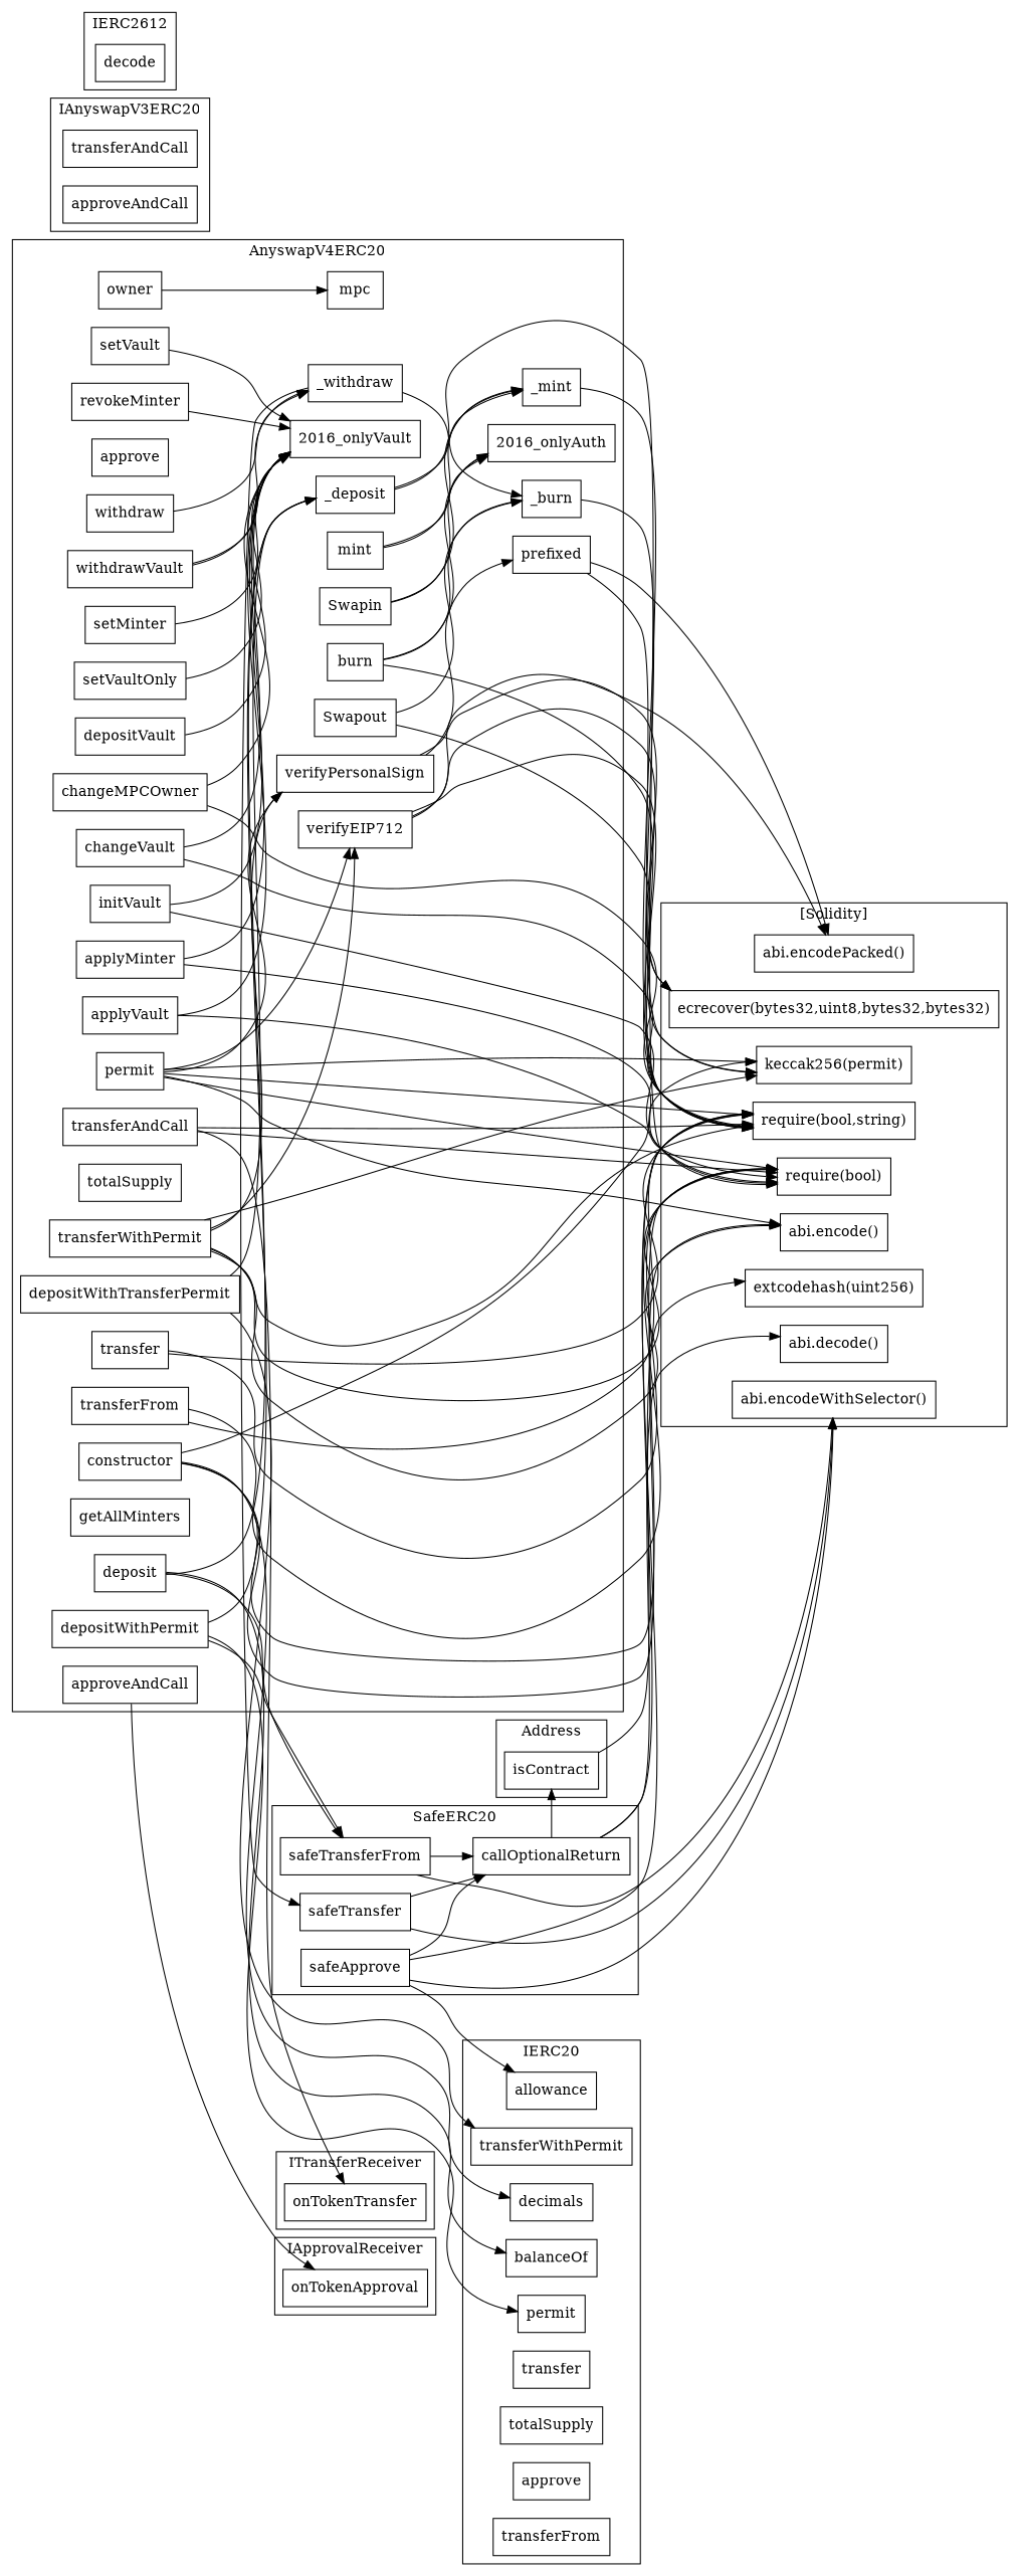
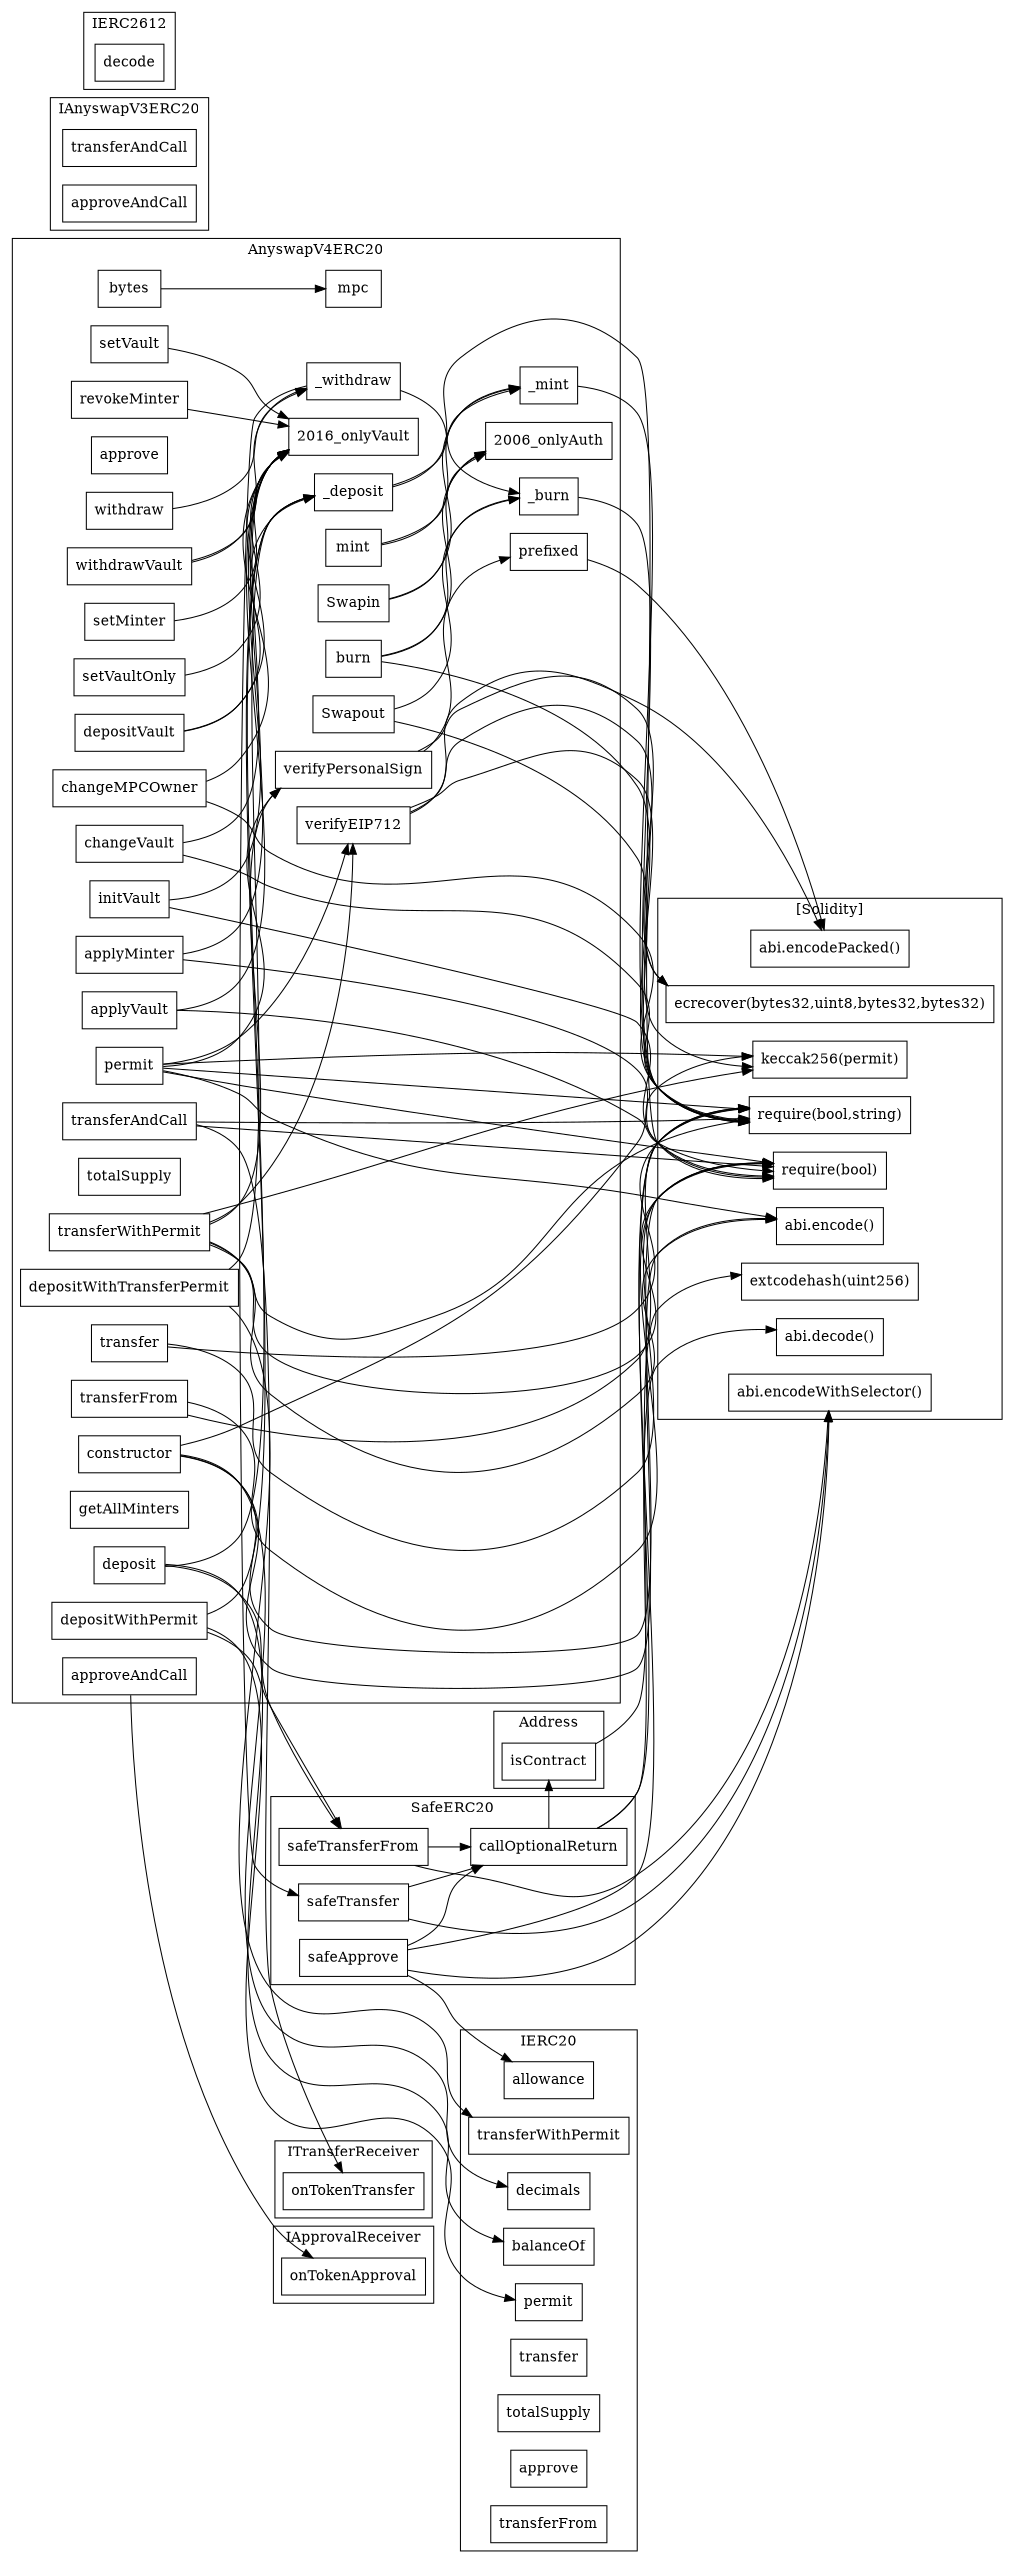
  strict digraph {
    rankdir=LR
    node [shape=box]
    n1 [label=deposit]
    n2 [label=_deposit]
    n3 [label=_withdraw]
    n4 [label=_burn]
    n5 [label=mpc]
    n6 [label=transferAndCall]
    n7 [label=permit]
    n8 [label=verifyEIP712]
    n9 [label=verifyPersonalSign]
    n10 [label=approve]
    n11 [label=transfer]
    n12 [label=initVault]
    "2016_onlyVault"
    n14 [label=burn]
-   "2016_onlyAuth"
+   "2016_onlyAuth" [label="2006_onlyAuth"]
    n16 [label=mint]
    n17 [label=_mint]
-   n18 [label=owner]
+   n18 [label=bytes]
    n19 [label=changeMPCOwner]
    n20 [label=withdrawVault]
    n21 [label=setVaultOnly]
    n22 [label=Swapout]
    n23 [label=applyMinter]
    n24 [label=changeVault]
    n25 [label=withdraw]
    n26 [label=prefixed]
    n27 [label=setVault]
    n28 [label=revokeMinter]
    n29 [label=transferWithPermit]
    n30 [label=totalSupply]
    n31 [label=setMinter]
    n32 [label=approveAndCall]
    n33 [label=depositWithPermit]
    n34 [label=transferFrom]
    n35 [label=depositWithTransferPermit]
    n36 [label=getAllMinters]
    n37 [label=depositVault]
    n38 [label=applyVault]
    n39 [label=constructor]
    n40 [label=Swapin]
    n41 [label=onTokenTransfer]
    n42 [label=isContract]
    n43 [label=permit]
    n44 [label=balanceOf]
    n45 [label=transferWithPermit]
    n46 [label=allowance]
    n47 [label=decimals]
    n48 [label=transfer]
    n49 [label=totalSupply]
    n50 [label=approve]
    n51 [label=transferFrom]
    n52 [label=onTokenApproval]
    n53 [label=transferAndCall]
    n54 [label=approveAndCall]
    n55 [label=decode]
    n56 [label=callOptionalReturn]
    n57 [label=safeTransferFrom]
    n58 [label=safeApprove]
    n59 [label=safeTransfer]
    "require(bool,string)"
    "require(bool)"
    "abi.encode()"
    n63 [label="keccak256(permit)"]
    "abi.encodePacked()"
    "ecrecover(bytes32,uint8,bytes32,bytes32)"
    "extcodehash(uint256)"
    "abi.decode()"
    "abi.encodeWithSelector()"
    subgraph cluster_1 {
      label=AnyswapV4ERC20
      n1
      n2
      n3
      n4
      n5
      n6
      n7
      n8
      n9
      n10
      n11
      n12
      "2016_onlyVault"
      n14
      "2016_onlyAuth"
      n16
      n17
      n18
      n19
      n20
      n21
      n22
      n23
      n24
      n25
      n26
      n27
      n28
      n29
      n30
      n31
      n32
      n33
      n34
      n35
      n36
      n37
      n38
      n39
      n40
    }
    subgraph cluster_2 {
      label=ITransferReceiver
      n41
    }
    subgraph cluster_3 {
      label=Address
      n42
    }
    subgraph cluster_4 {
      label=IERC20
      n43
      n44
      n45
      n46
      n47
      n48
      n49
      n50
      n51
    }
    subgraph cluster_5 {
      label=IApprovalReceiver
      n52
    }
    subgraph cluster_6 {
      label=IAnyswapV3ERC20
      n53
      n54
    }
    subgraph cluster_7 {
      label=IERC2612
      n55
    }
    subgraph cluster_8 {
      label=SafeERC20
      n56
      n57
      n58
      n59
    }
    subgraph cluster_9 {
      label="[Solidity]"
      "require(bool,string)"
      "require(bool)"
      "abi.encode()"
      n63
      "abi.encodePacked()"
      "ecrecover(bytes32,uint8,bytes32,bytes32)"
      "extcodehash(uint256)"
      "abi.decode()"
      "abi.encodeWithSelector()"
    }
    n1 -> n2
    n1 -> n44
    n1 -> n57
    n2 -> n17
    n2 -> "require(bool)"
    n3 -> n4
    n3 -> n59
    n4 -> "require(bool,string)"
    n6 -> n41
    n6 -> "require(bool,string)"
    n6 -> "require(bool)"
    n7 -> n8
    n7 -> n9
    n7 -> "require(bool,string)"
    n7 -> "require(bool)"
    n7 -> "abi.encode()"
    n7 -> n63
    n8 -> n63
    n8 -> "abi.encodePacked()"
    n8 -> "ecrecover(bytes32,uint8,bytes32,bytes32)"
    n9 -> n26
    n9 -> "ecrecover(bytes32,uint8,bytes32,bytes32)"
    n11 -> "require(bool,string)"
    n11 -> "require(bool)"
    n12 -> "2016_onlyVault"
    n12 -> "require(bool)"
    n14 -> n4
    n14 -> "2016_onlyAuth"
    n14 -> "require(bool,string)"
    n16 -> "2016_onlyAuth"
    n16 -> n17
    n17 -> "require(bool,string)"
    n18 -> n5
    n19 -> "2016_onlyVault"
    n19 -> "require(bool,string)"
    n20 -> n3
    n20 -> "2016_onlyVault"
    n21 -> "2016_onlyVault"
    n22 -> n4
    n22 -> "require(bool,string)"
    n23 -> "2016_onlyVault"
    n23 -> "require(bool)"
    n24 -> "2016_onlyVault"
    n24 -> "require(bool,string)"
    n25 -> n3
-   n26 -> n63
    n26 -> "abi.encodePacked()"
    n27 -> "2016_onlyVault"
    n28 -> "2016_onlyVault"
    n29 -> n8
    n29 -> n9
    n29 -> "require(bool,string)"
    n29 -> "require(bool)"
    n29 -> "abi.encode()"
    n29 -> n63
    n31 -> "2016_onlyVault"
    n32 -> n52
    n33 -> n2
    n33 -> n43
    n33 -> n57
    n34 -> "require(bool,string)"
    n34 -> "require(bool)"
    n35 -> n2
    n35 -> n45
+   n37 -> n2
    n37 -> "2016_onlyVault"
    n38 -> "2016_onlyVault"
    n38 -> "require(bool)"
    n39 -> n47
    n39 -> "require(bool)"
    n39 -> "abi.encode()"
    n39 -> n63
    n40 -> "2016_onlyAuth"
    n40 -> n17
    n42 -> "extcodehash(uint256)"
    n56 -> n42
    n56 -> "require(bool,string)"
    n56 -> "abi.decode()"
    n57 -> n56
    n57 -> "abi.encodeWithSelector()"
    n58 -> n46
    n58 -> n56
    n58 -> "require(bool,string)"
    n58 -> "abi.encodeWithSelector()"
    n59 -> n56
    n59 -> "abi.encodeWithSelector()"
  }
